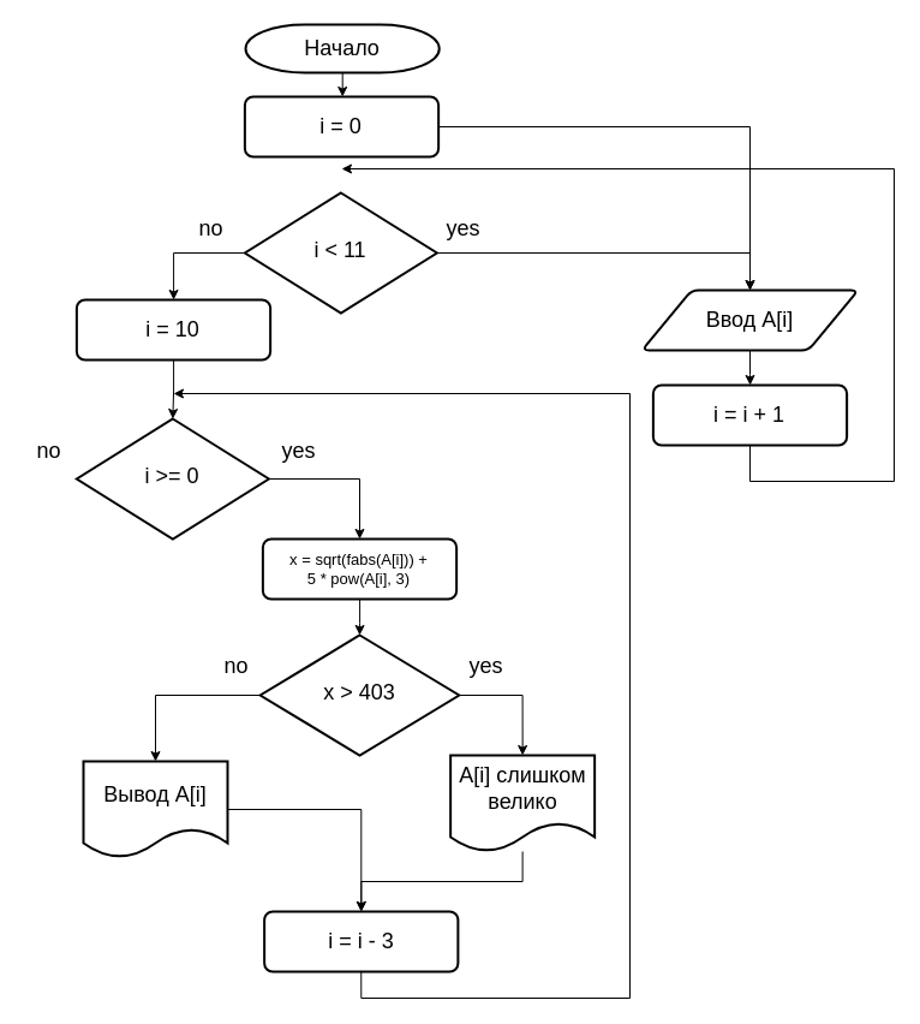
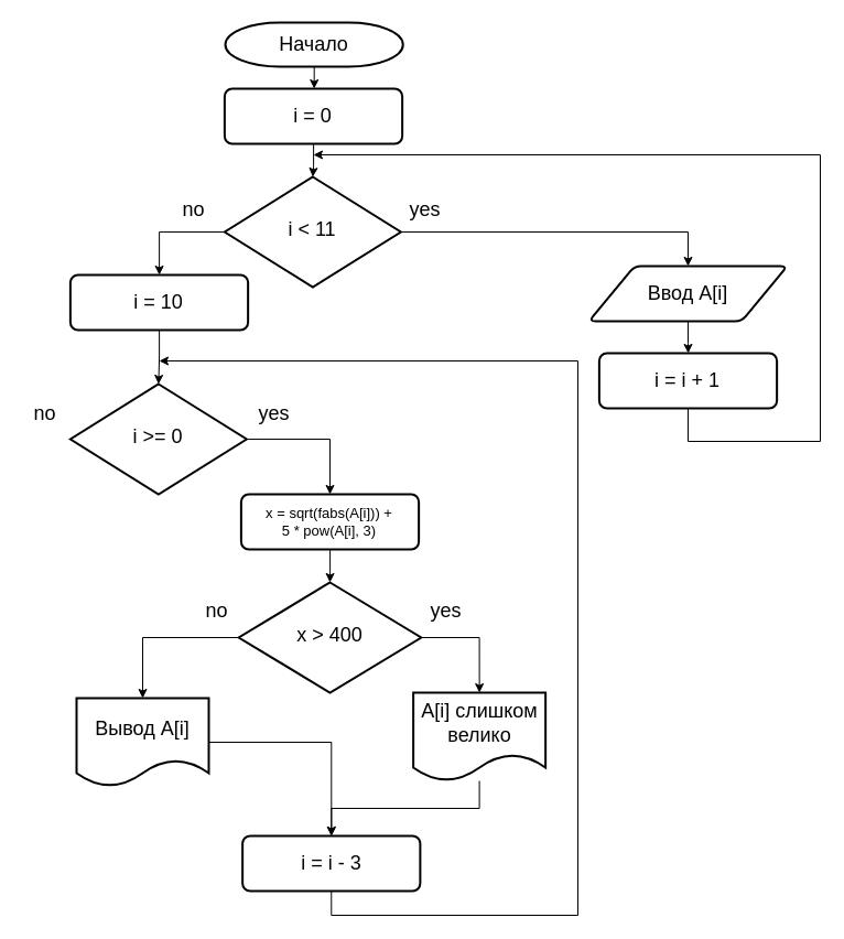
  <mxCell id="0" />
  <mxCell id="1" parent="0" />
  <mxCell id="2" value="" style="edgeStyle=orthogonalEdgeStyle;rounded=0;orthogonalLoop=1;jettySize=auto;html=1;fontSize=18;" edge="1" parent="1" source="3" target="5"><mxGeometry relative="1" as="geometry" /></mxCell>
  <mxCell id="3" value="Начало" style="strokeWidth=2;html=1;shape=mxgraph.flowchart.terminator;whiteSpace=wrap;fontSize=18;" vertex="1" parent="1"><mxGeometry x="204.01" y="20" width="161.25" height="40" as="geometry" /></mxCell>
- <mxCell id="4" value="" style="edgeStyle=orthogonalEdgeStyle;rounded=0;orthogonalLoop=1;jettySize=auto;html=1;fontSize=18;" edge="1" parent="1" source="5" target="10"><mxGeometry relative="1" as="geometry" /></mxCell>
+ <mxCell id="4" value="" style="edgeStyle=orthogonalEdgeStyle;rounded=0;orthogonalLoop=1;jettySize=auto;html=1;fontSize=18;" edge="1" parent="1" source="5" target="8"><mxGeometry relative="1" as="geometry" /></mxCell>
  <mxCell id="5" value="i = 0" style="rounded=1;whiteSpace=wrap;html=1;absoluteArcSize=1;arcSize=14;strokeWidth=2;fontSize=18;" vertex="1" parent="1"><mxGeometry x="203.38" y="80" width="161.25" height="50" as="geometry" /></mxCell>
  <mxCell id="6" style="edgeStyle=orthogonalEdgeStyle;rounded=0;orthogonalLoop=1;jettySize=auto;html=1;exitX=1;exitY=0.5;exitDx=0;exitDy=0;entryX=0.5;entryY=0;entryDx=0;entryDy=0;fontSize=18;" edge="1" parent="1" source="8" target="10"><mxGeometry relative="1" as="geometry" /></mxCell>
  <mxCell id="7" style="edgeStyle=orthogonalEdgeStyle;rounded=0;orthogonalLoop=1;jettySize=auto;html=1;exitX=0;exitY=0.5;exitDx=0;exitDy=0;fontSize=18;" edge="1" parent="1" source="8" target="13"><mxGeometry relative="1" as="geometry" /></mxCell>
  <mxCell id="8" value="i &amp;lt; 11" style="rhombus;whiteSpace=wrap;html=1;shadow=0;fontFamily=Helvetica;fontSize=18;align=center;strokeWidth=2;spacing=6;spacingTop=-4;" vertex="1" parent="1"><mxGeometry x="203.38" y="160" width="160" height="100" as="geometry" /></mxCell>
  <mxCell id="9" value="" style="edgeStyle=orthogonalEdgeStyle;rounded=0;orthogonalLoop=1;jettySize=auto;html=1;fontSize=18;" edge="1" parent="1" source="10" target="29"><mxGeometry relative="1" as="geometry" /></mxCell>
  <mxCell id="10" value="Ввод A[i]" style="shape=parallelogram;html=1;strokeWidth=2;perimeter=parallelogramPerimeter;whiteSpace=wrap;rounded=1;arcSize=12;size=0.23;fontSize=18;" vertex="1" parent="1"><mxGeometry x="534" y="241" width="180" height="50" as="geometry" /></mxCell>
  <mxCell id="11" value="yes" style="text;html=1;align=center;verticalAlign=middle;resizable=0;points=[];autosize=1;strokeColor=none;fontSize=18;" vertex="1" parent="1"><mxGeometry x="364.63" y="175" width="40" height="30" as="geometry" /></mxCell>
  <mxCell id="12" value="" style="edgeStyle=orthogonalEdgeStyle;rounded=0;orthogonalLoop=1;jettySize=auto;html=1;fontSize=18;" edge="1" parent="1" source="13" target="16"><mxGeometry relative="1" as="geometry" /></mxCell>
  <mxCell id="13" value="i = 10" style="rounded=1;whiteSpace=wrap;html=1;absoluteArcSize=1;arcSize=14;strokeWidth=2;fontSize=18;" vertex="1" parent="1"><mxGeometry x="63.38" y="249" width="161.25" height="50" as="geometry" /></mxCell>
  <mxCell id="14" value="no" style="text;html=1;align=center;verticalAlign=middle;resizable=0;points=[];autosize=1;strokeColor=none;fontSize=18;" vertex="1" parent="1"><mxGeometry x="154.63" y="175" width="40" height="30" as="geometry" /></mxCell>
  <mxCell id="15" style="edgeStyle=orthogonalEdgeStyle;rounded=0;orthogonalLoop=1;jettySize=auto;html=1;exitX=1;exitY=0.5;exitDx=0;exitDy=0;entryX=0.5;entryY=0;entryDx=0;entryDy=0;fontSize=13;" edge="1" parent="1" source="16" target="18"><mxGeometry relative="1" as="geometry" /></mxCell>
  <mxCell id="16" value="i &amp;gt;= 0" style="rhombus;whiteSpace=wrap;html=1;shadow=0;fontFamily=Helvetica;fontSize=18;align=center;strokeWidth=2;spacing=6;spacingTop=-4;" vertex="1" parent="1"><mxGeometry x="63.38" y="348" width="160" height="100" as="geometry" /></mxCell>
  <mxCell id="17" value="" style="edgeStyle=orthogonalEdgeStyle;rounded=0;orthogonalLoop=1;jettySize=auto;html=1;fontSize=13;" edge="1" parent="1" source="18" target="21"><mxGeometry relative="1" as="geometry" /></mxCell>
  <mxCell id="18" value="x = sqrt(fabs(A[i])) + &lt;br&gt;5 * pow(A[i], 3)" style="rounded=1;whiteSpace=wrap;html=1;absoluteArcSize=1;arcSize=14;strokeWidth=2;fontSize=13;" vertex="1" parent="1"><mxGeometry x="218.38" y="448" width="161.25" height="50" as="geometry" /></mxCell>
  <mxCell id="19" style="edgeStyle=orthogonalEdgeStyle;rounded=0;orthogonalLoop=1;jettySize=auto;html=1;exitX=1;exitY=0.5;exitDx=0;exitDy=0;entryX=0.5;entryY=0;entryDx=0;entryDy=0;fontSize=13;" edge="1" parent="1" source="21" target="23"><mxGeometry relative="1" as="geometry" /></mxCell>
  <mxCell id="20" style="edgeStyle=orthogonalEdgeStyle;rounded=0;orthogonalLoop=1;jettySize=auto;html=1;exitX=0;exitY=0.5;exitDx=0;exitDy=0;entryX=0.5;entryY=0;entryDx=0;entryDy=0;fontSize=18;" edge="1" parent="1" source="21" target="26"><mxGeometry relative="1" as="geometry" /></mxCell>
- <mxCell id="21" value="x &amp;gt; 403" style="rhombus;whiteSpace=wrap;html=1;shadow=0;fontFamily=Helvetica;fontSize=18;align=center;strokeWidth=2;spacing=6;spacingTop=-4;" vertex="1" parent="1"><mxGeometry x="216.19" y="528" width="165.62" height="100" as="geometry" /></mxCell>
+ <mxCell id="21" value="x &amp;gt; 400" style="rhombus;whiteSpace=wrap;html=1;shadow=0;fontFamily=Helvetica;fontSize=18;align=center;strokeWidth=2;spacing=6;spacingTop=-4;" vertex="1" parent="1"><mxGeometry x="216.19" y="528" width="165.62" height="100" as="geometry" /></mxCell>
  <mxCell id="22" value="" style="edgeStyle=orthogonalEdgeStyle;rounded=0;orthogonalLoop=1;jettySize=auto;html=1;fontSize=18;" edge="1" parent="1" source="23" target="31"><mxGeometry relative="1" as="geometry" /></mxCell>
  <mxCell id="23" value="A[i] слишком велико" style="shape=document;whiteSpace=wrap;html=1;boundedLbl=1;fontSize=18;strokeWidth=2;" vertex="1" parent="1"><mxGeometry x="374.63" y="628" width="120" height="80" as="geometry" /></mxCell>
  <mxCell id="24" value="yes" style="text;html=1;align=center;verticalAlign=middle;resizable=0;points=[];autosize=1;strokeColor=none;fontSize=18;" vertex="1" parent="1"><mxGeometry x="384" y="539" width="40" height="30" as="geometry" /></mxCell>
  <mxCell id="25" value="" style="edgeStyle=orthogonalEdgeStyle;rounded=0;orthogonalLoop=1;jettySize=auto;html=1;fontSize=18;" edge="1" parent="1" source="26" target="31"><mxGeometry relative="1" as="geometry" /></mxCell>
  <mxCell id="26" value="Вывод A[i]" style="shape=document;whiteSpace=wrap;html=1;boundedLbl=1;fontSize=18;strokeWidth=2;" vertex="1" parent="1"><mxGeometry x="69" y="633" width="120" height="80" as="geometry" /></mxCell>
  <mxCell id="27" value="no" style="text;html=1;align=center;verticalAlign=middle;resizable=0;points=[];autosize=1;strokeColor=none;fontSize=18;" vertex="1" parent="1"><mxGeometry x="176.19" y="539" width="40" height="30" as="geometry" /></mxCell>
  <mxCell id="28" style="edgeStyle=orthogonalEdgeStyle;rounded=0;orthogonalLoop=1;jettySize=auto;html=1;exitX=0.5;exitY=1;exitDx=0;exitDy=0;fontSize=18;" edge="1" parent="1" source="29"><mxGeometry relative="1" as="geometry"><mxPoint x="284" y="140" as="targetPoint" /><Array as="points"><mxPoint x="624" y="400" /><mxPoint x="744" y="400" /><mxPoint x="744" y="140" /></Array></mxGeometry></mxCell>
  <mxCell id="29" value="i = i + 1" style="rounded=1;whiteSpace=wrap;html=1;absoluteArcSize=1;arcSize=14;strokeWidth=2;fontSize=18;" vertex="1" parent="1"><mxGeometry x="543.38" y="320" width="161.25" height="50" as="geometry" /></mxCell>
  <mxCell id="30" style="edgeStyle=orthogonalEdgeStyle;rounded=0;orthogonalLoop=1;jettySize=auto;html=1;exitX=0.5;exitY=1;exitDx=0;exitDy=0;fontSize=18;" edge="1" parent="1" source="31"><mxGeometry relative="1" as="geometry"><mxPoint x="144" y="327" as="targetPoint" /><mxPoint x="300.255" y="822" as="sourcePoint" /><Array as="points"><mxPoint x="300" y="830" /><mxPoint x="524" y="830" /><mxPoint x="524" y="327" /></Array></mxGeometry></mxCell>
  <mxCell id="31" value="i = i - 3" style="rounded=1;whiteSpace=wrap;html=1;absoluteArcSize=1;arcSize=14;strokeWidth=2;fontSize=18;" vertex="1" parent="1"><mxGeometry x="219.63" y="758" width="161.25" height="50" as="geometry" /></mxCell>
  <mxCell id="32" value="yes" style="text;html=1;align=center;verticalAlign=middle;resizable=0;points=[];autosize=1;strokeColor=none;fontSize=18;" vertex="1" parent="1"><mxGeometry x="227.91" y="360" width="40" height="30" as="geometry" /></mxCell>
  <mxCell id="33" value="no" style="text;html=1;align=center;verticalAlign=middle;resizable=0;points=[];autosize=1;strokeColor=none;fontSize=18;" vertex="1" parent="1"><mxGeometry x="20.1" y="360" width="40" height="30" as="geometry" /></mxCell>
